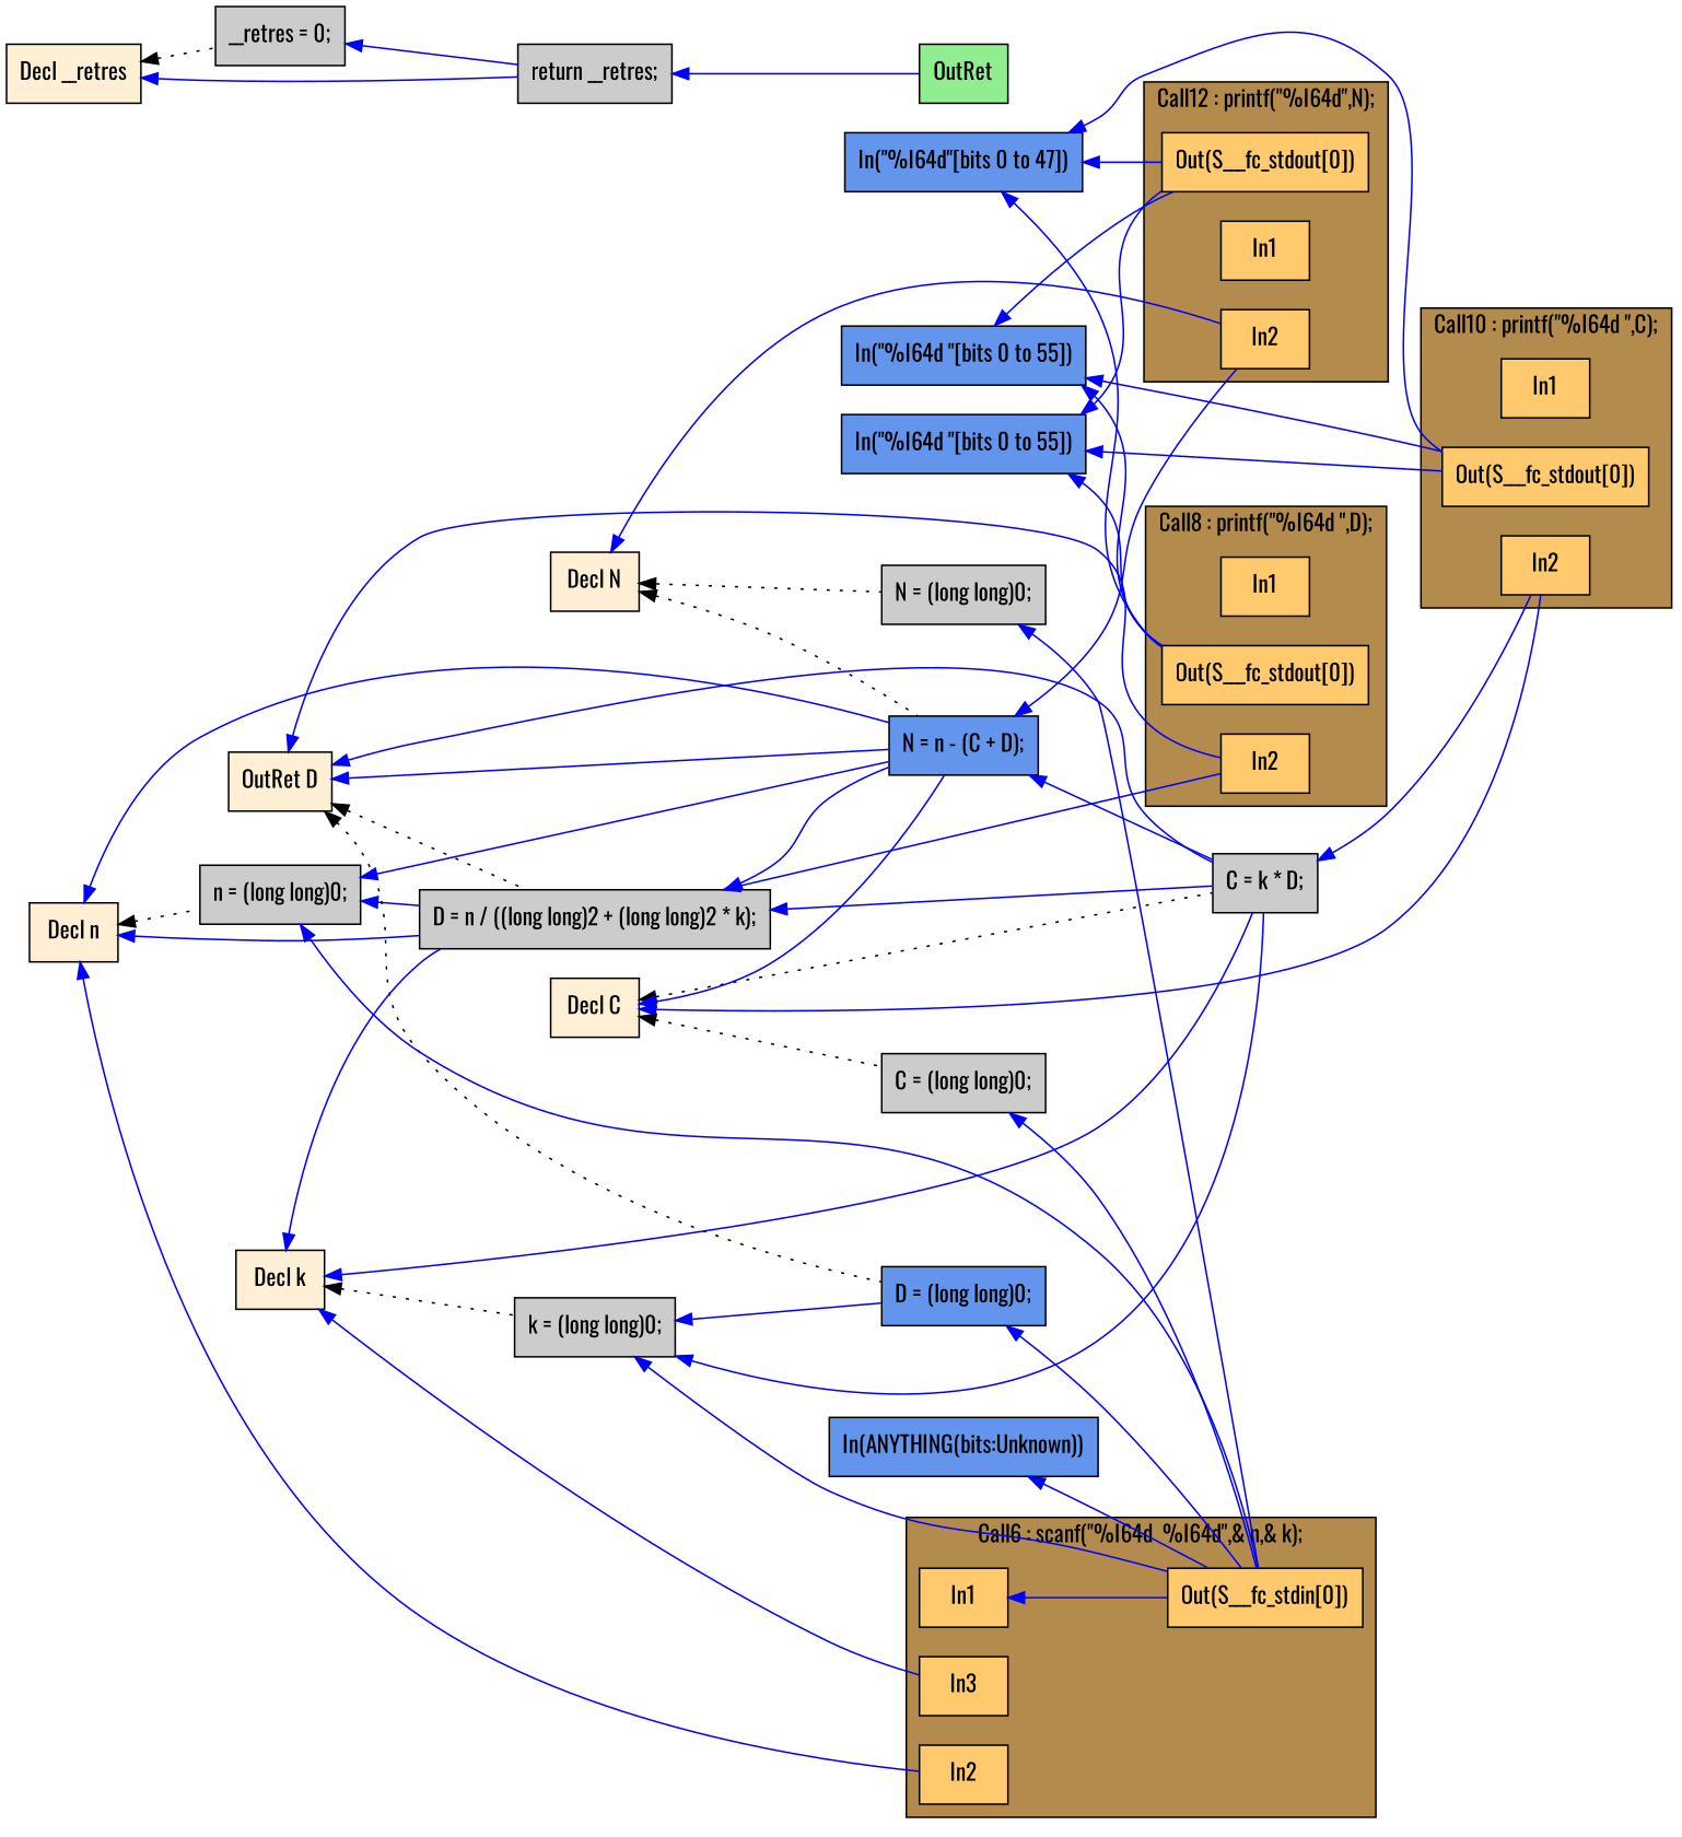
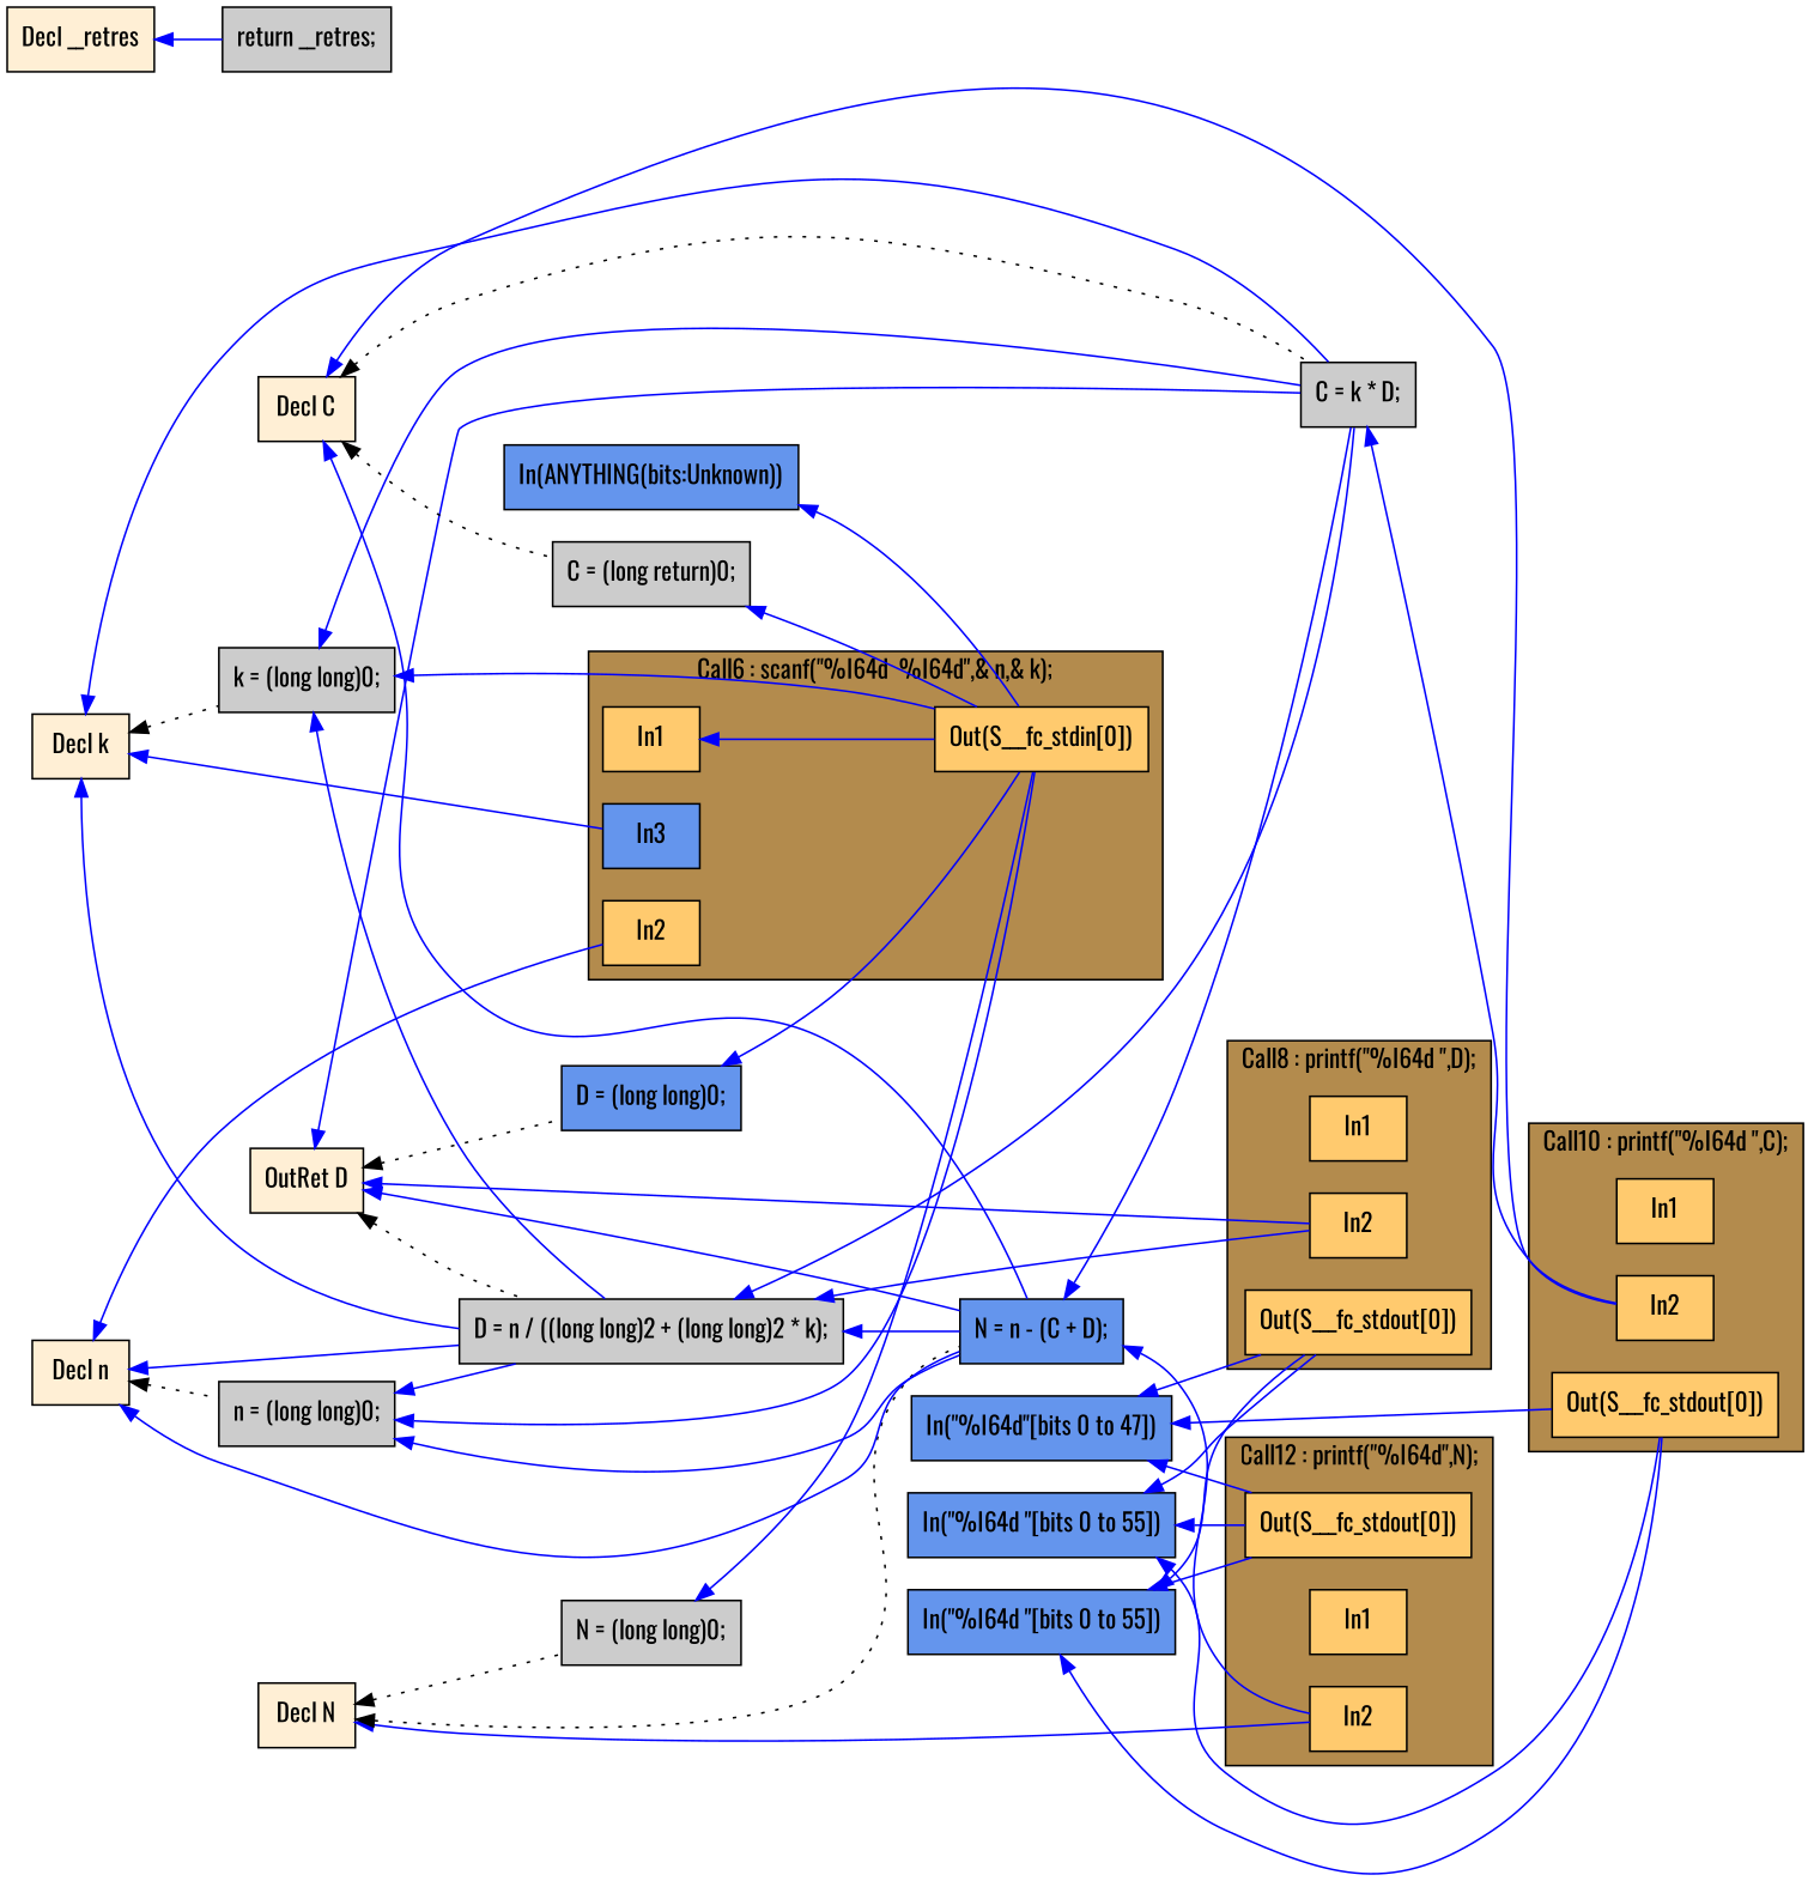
  digraph {
    fontname=Oswald
    rankdir=LR
    node [fillcolor="#FFCA6E" fontname=Oswald shape=box style=filled]
    edge [color="#0000FF" dir=back fontname=Oswald]
    n1 [label=In1]
    n2 [label=In2]
    n3 [label="Out(S___fc_stdout[0])"]
    n4 [label="Out(S___fc_stdout[0])"]
    n5 [label=In1]
    n6 [label=In2]
    n7 [label=In1]
    n8 [label=In2]
-   n9 [label=In3]
+   n9 [fillcolor="#6495ED" label=In3]
    n10 [label="Out(S___fc_stdin[0])"]
    n11 [label=In1]
    n12 [label=In2]
    n13 [label="Out(S___fc_stdout[0])"]
-   n14 [fillcolor="#CCCCCC" label="__retres = 0;"]
    n15 [fillcolor="#CCCCCC" label="return __retres;"]
-   n16 [fillcolor="#90EE90" label=OutRet]
    n17 [fillcolor="#FFEFD5" label="OutRet D"]
    n18 [fillcolor="#6495ED" label="D = (long long)0;"]
    n19 [fillcolor="#CCCCCC" label="D = n / ((long long)2 + (long long)2 * k);"]
    n20 [fillcolor="#CCCCCC" label="C = k * D;"]
    n21 [fillcolor="#6495ED" label="N = n - (C + D);"]
    n22 [fillcolor="#FFEFD5" label="Decl C"]
-   n23 [fillcolor="#CCCCCC" label="C = (long long)0;"]
+   n23 [fillcolor="#CCCCCC" label="C = (long return)0;"]
    n24 [fillcolor="#6495ED" label="In(\"%I64d \"[bits 0 to 55])"]
    n25 [fillcolor="#FFEFD5" label="Decl N"]
    n26 [fillcolor="#CCCCCC" label="N = (long long)0;"]
    n27 [fillcolor="#6495ED" label="In(\"%I64d \"[bits 0 to 55])"]
    n28 [fillcolor="#FFEFD5" label="Decl n"]
    n29 [fillcolor="#CCCCCC" label="n = (long long)0;"]
    n30 [fillcolor="#6495ED" label="In(\"%I64d\"[bits 0 to 47])"]
    n31 [fillcolor="#FFEFD5" label="Decl k"]
    n32 [fillcolor="#CCCCCC" label="k = (long long)0;"]
    n33 [fillcolor="#6495ED" label="In(ANYTHING(bits:Unknown))"]
    n34 [fillcolor="#FFEFD5" label="Decl __retres"]
    subgraph cluster_1 {
      fillcolor="#B38B4D"
      label="Call10 : printf(\"%I64d \",C);"
      style=filled
      n1
      n2
      n3
    }
    subgraph cluster_2 {
      fillcolor="#B38B4D"
      label="Call12 : printf(\"%I64d\",N);"
      style=filled
      n4
      n5
      n6
    }
    subgraph cluster_3 {
      fillcolor="#B38B4D"
      label="Call6 : scanf(\"%I64d  %I64d\",& n,& k);"
      style=filled
      n7
      n8
      n9
      n10
    }
    subgraph cluster_4 {
      fillcolor="#B38B4D"
      label="Call8 : printf(\"%I64d \",D);"
      style=filled
      n11
      n12
      n13
    }
    n7 -> n10
-   n14 -> n15
-   n15 -> n16
    n17 -> n12
    n17 -> n18 [color="#000000" style=dotted]
    n17 -> n19 [color="#000000" style=dotted]
    n17 -> n20
    n17 -> n21
    n18 -> n10
    n19 -> n12
    n19 -> n20
    n19 -> n21
    n20 -> n2
    n21 -> n6
    n21 -> n20
    n22 -> n2
    n22 -> n20 [color="#000000" style=dotted]
    n22 -> n21
    n22 -> n23 [color="#000000" style=dotted]
    n23 -> n10
    n24 -> n3
    n24 -> n4
    n24 -> n13
    n25 -> n6
    n25 -> n21 [color="#000000" style=dotted]
    n25 -> n26 [color="#000000" style=dotted]
    n26 -> n10
    n27 -> n3
    n27 -> n4
    n27 -> n13
    n28 -> n8
    n28 -> n19
    n28 -> n21
    n28 -> n29 [color="#000000" style=dotted]
    n29 -> n10
    n29 -> n19
    n29 -> n21
    n30 -> n3
    n30 -> n4
    n30 -> n13
    n31 -> n9
    n31 -> n19
    n31 -> n20
    n31 -> n32 [color="#000000" style=dotted]
    n32 -> n10
-   n32 -> n18
+   n32 -> n19
    n32 -> n20
    n33 -> n10
-   n34 -> n14 [color="#000000" style=dotted]
    n34 -> n15
  }
